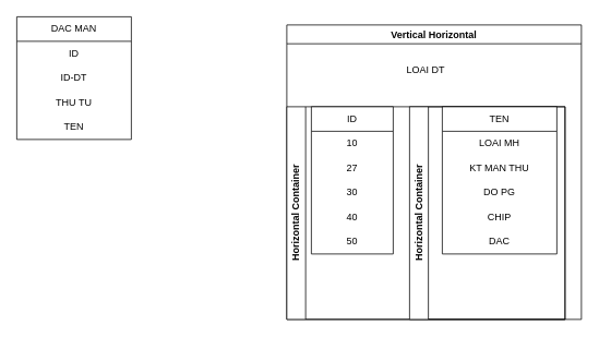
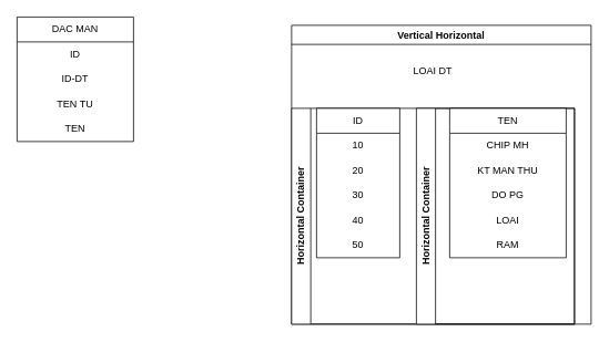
  <mxCell id="0" />
  <mxCell id="1" parent="0" />
  <mxCell id="2" value="DAC MAN" style="swimlane;fontStyle=0;childLayout=stackLayout;horizontal=1;startSize=30;horizontalStack=0;resizeParent=1;resizeParentMax=0;resizeLast=0;collapsible=1;marginBottom=0;whiteSpace=wrap;html=1;align=center;" vertex="1" parent="1"><mxGeometry x="20" width="140" height="150" as="geometry" y="20" /></mxCell>
  <mxCell id="3" value="ID" style="text;strokeColor=none;fillColor=none;align=center;verticalAlign=middle;spacingLeft=4;spacingRight=4;overflow=hidden;points=[[0,0.5],[1,0.5]];portConstraint=eastwest;rotatable=0;whiteSpace=wrap;html=1;" vertex="1" parent="2"><mxGeometry y="30" width="140" height="30" as="geometry" /></mxCell>
  <mxCell id="4" value="ID-DT" style="text;strokeColor=none;fillColor=none;align=center;verticalAlign=middle;spacingLeft=4;spacingRight=4;overflow=hidden;points=[[0,0.5],[1,0.5]];portConstraint=eastwest;rotatable=0;whiteSpace=wrap;html=1;" vertex="1" parent="2"><mxGeometry y="60" width="140" height="30" as="geometry" /></mxCell>
- <mxCell id="5" value="THU TU" style="text;strokeColor=none;fillColor=none;align=center;verticalAlign=middle;spacingLeft=4;spacingRight=4;overflow=hidden;points=[[0,0.5],[1,0.5]];portConstraint=eastwest;rotatable=0;whiteSpace=wrap;html=1;" vertex="1" parent="2"><mxGeometry y="90" width="140" height="30" as="geometry" /></mxCell>
+ <mxCell id="5" value="TEN TU" style="text;strokeColor=none;fillColor=none;align=center;verticalAlign=middle;spacingLeft=4;spacingRight=4;overflow=hidden;points=[[0,0.5],[1,0.5]];portConstraint=eastwest;rotatable=0;whiteSpace=wrap;html=1;" vertex="1" parent="2"><mxGeometry y="90" width="140" height="30" as="geometry" /></mxCell>
  <mxCell id="6" value="TEN" style="text;html=1;strokeColor=none;fillColor=none;align=center;verticalAlign=middle;whiteSpace=wrap;rounded=0;" vertex="1" parent="2"><mxGeometry y="120" width="140" height="30" as="geometry" /></mxCell>
  <mxCell id="7" value="Vertical Horizontal" style="swimlane;whiteSpace=wrap;html=1;align=center;" vertex="1" parent="1"><mxGeometry x="350" y="30" width="360" height="360" as="geometry" /></mxCell>
  <mxCell id="8" value="Horizontal Container" style="swimlane;horizontal=0;whiteSpace=wrap;html=1;align=center;" vertex="1" parent="7"><mxGeometry y="100" width="340" height="260" as="geometry" /></mxCell>
  <mxCell id="9" value="Horizontal Container" style="swimlane;horizontal=0;whiteSpace=wrap;html=1;align=center;" vertex="1" parent="8"><mxGeometry x="150" width="190" height="260" as="geometry" /></mxCell>
  <mxCell id="10" value="TEN" style="swimlane;fontStyle=0;childLayout=stackLayout;horizontal=1;startSize=30;horizontalStack=0;resizeParent=1;resizeParentMax=0;resizeLast=0;collapsible=1;marginBottom=0;whiteSpace=wrap;html=1;align=center;" vertex="1" parent="9"><mxGeometry x="40" width="140" height="180" as="geometry" /></mxCell>
- <mxCell id="11" value="LOAI MH" style="text;strokeColor=none;fillColor=none;align=center;verticalAlign=middle;spacingLeft=4;spacingRight=4;overflow=hidden;points=[[0,0.5],[1,0.5]];portConstraint=eastwest;rotatable=0;whiteSpace=wrap;html=1;" vertex="1" parent="10"><mxGeometry y="30" width="140" height="30" as="geometry" /></mxCell>
+ <mxCell id="11" value="CHIP MH" style="text;strokeColor=none;fillColor=none;align=center;verticalAlign=middle;spacingLeft=4;spacingRight=4;overflow=hidden;points=[[0,0.5],[1,0.5]];portConstraint=eastwest;rotatable=0;whiteSpace=wrap;html=1;" vertex="1" parent="10"><mxGeometry y="30" width="140" height="30" as="geometry" /></mxCell>
  <mxCell id="12" value="KT MAN THU" style="text;strokeColor=none;fillColor=none;align=center;verticalAlign=middle;spacingLeft=4;spacingRight=4;overflow=hidden;points=[[0,0.5],[1,0.5]];portConstraint=eastwest;rotatable=0;whiteSpace=wrap;html=1;" vertex="1" parent="10"><mxGeometry y="60" width="140" height="30" as="geometry" /></mxCell>
  <mxCell id="13" value="DO PG" style="text;strokeColor=none;fillColor=none;align=center;verticalAlign=middle;spacingLeft=4;spacingRight=4;overflow=hidden;points=[[0,0.5],[1,0.5]];portConstraint=eastwest;rotatable=0;whiteSpace=wrap;html=1;" vertex="1" parent="10"><mxGeometry y="90" width="140" height="30" as="geometry" /></mxCell>
- <mxCell id="14" value="CHIP" style="text;html=1;strokeColor=none;fillColor=none;align=center;verticalAlign=middle;whiteSpace=wrap;rounded=0;" vertex="1" parent="10"><mxGeometry y="120" width="140" height="30" as="geometry" /></mxCell>
- <mxCell id="15" value="DAC" style="text;html=1;strokeColor=none;fillColor=none;align=center;verticalAlign=middle;whiteSpace=wrap;rounded=0;" vertex="1" parent="10"><mxGeometry y="150" width="140" height="30" as="geometry" /></mxCell>
+ <mxCell id="14" value="LOAI" style="text;html=1;strokeColor=none;fillColor=none;align=center;verticalAlign=middle;whiteSpace=wrap;rounded=0;" vertex="1" parent="10"><mxGeometry y="120" width="140" height="30" as="geometry" /></mxCell>
+ <mxCell id="15" value="RAM" style="text;html=1;strokeColor=none;fillColor=none;align=center;verticalAlign=middle;whiteSpace=wrap;rounded=0;" vertex="1" parent="10"><mxGeometry y="150" width="140" height="30" as="geometry" /></mxCell>
  <mxCell id="16" value="ID" style="swimlane;fontStyle=0;childLayout=stackLayout;horizontal=1;startSize=30;horizontalStack=0;resizeParent=1;resizeParentMax=0;resizeLast=0;collapsible=1;marginBottom=0;whiteSpace=wrap;html=1;align=center;" vertex="1" parent="8"><mxGeometry x="30" width="100" height="180" as="geometry" /></mxCell>
  <mxCell id="17" value="10" style="text;strokeColor=none;fillColor=none;align=center;verticalAlign=middle;spacingLeft=4;spacingRight=4;overflow=hidden;points=[[0,0.5],[1,0.5]];portConstraint=eastwest;rotatable=0;whiteSpace=wrap;html=1;" vertex="1" parent="16"><mxGeometry y="30" width="100" height="30" as="geometry" /></mxCell>
- <mxCell id="18" value="27" style="text;strokeColor=none;fillColor=none;align=center;verticalAlign=middle;spacingLeft=4;spacingRight=4;overflow=hidden;points=[[0,0.5],[1,0.5]];portConstraint=eastwest;rotatable=0;whiteSpace=wrap;html=1;" vertex="1" parent="16"><mxGeometry y="60" width="100" height="30" as="geometry" /></mxCell>
+ <mxCell id="18" value="20" style="text;strokeColor=none;fillColor=none;align=center;verticalAlign=middle;spacingLeft=4;spacingRight=4;overflow=hidden;points=[[0,0.5],[1,0.5]];portConstraint=eastwest;rotatable=0;whiteSpace=wrap;html=1;" vertex="1" parent="16"><mxGeometry y="60" width="100" height="30" as="geometry" /></mxCell>
  <mxCell id="19" value="30" style="text;strokeColor=none;fillColor=none;align=center;verticalAlign=middle;spacingLeft=4;spacingRight=4;overflow=hidden;points=[[0,0.5],[1,0.5]];portConstraint=eastwest;rotatable=0;whiteSpace=wrap;html=1;" vertex="1" parent="16"><mxGeometry y="90" width="100" height="30" as="geometry" /></mxCell>
  <mxCell id="20" value="40" style="text;html=1;strokeColor=none;fillColor=none;align=center;verticalAlign=middle;whiteSpace=wrap;rounded=0;" vertex="1" parent="16"><mxGeometry y="120" width="100" height="30" as="geometry" /></mxCell>
  <mxCell id="21" value="50" style="text;html=1;strokeColor=none;fillColor=none;align=center;verticalAlign=middle;whiteSpace=wrap;rounded=0;" vertex="1" parent="16"><mxGeometry y="150" width="100" height="30" as="geometry" /></mxCell>
  <mxCell id="22" value="LOAI DT" style="text;html=1;strokeColor=none;fillColor=none;align=center;verticalAlign=middle;whiteSpace=wrap;rounded=0;" vertex="1" parent="7"><mxGeometry x="140" y="40" width="60" height="30" as="geometry" /></mxCell>
